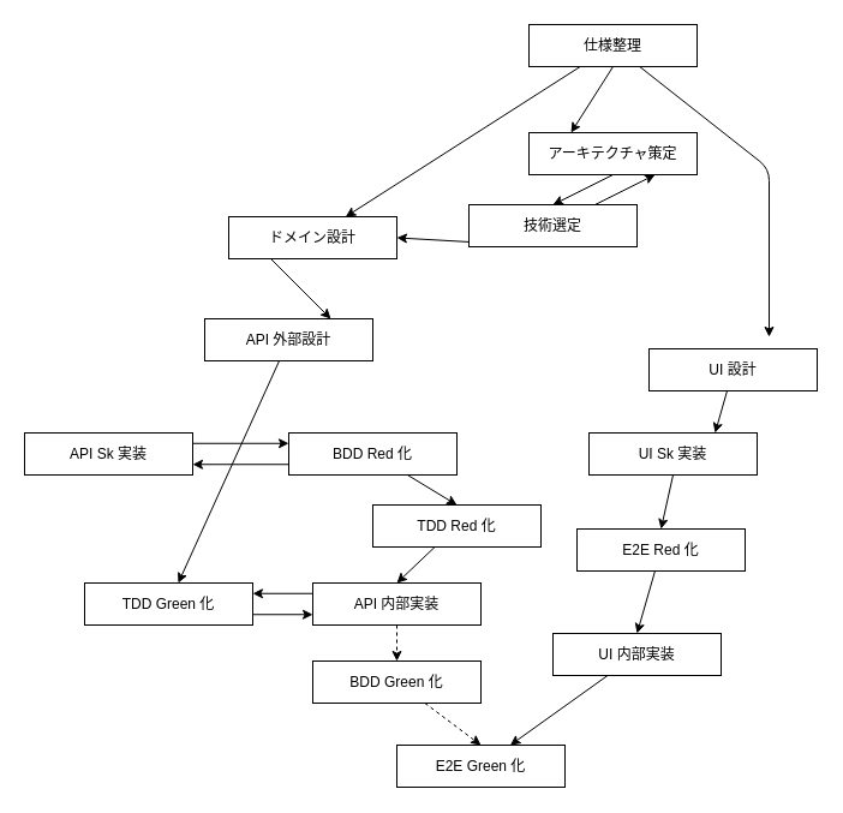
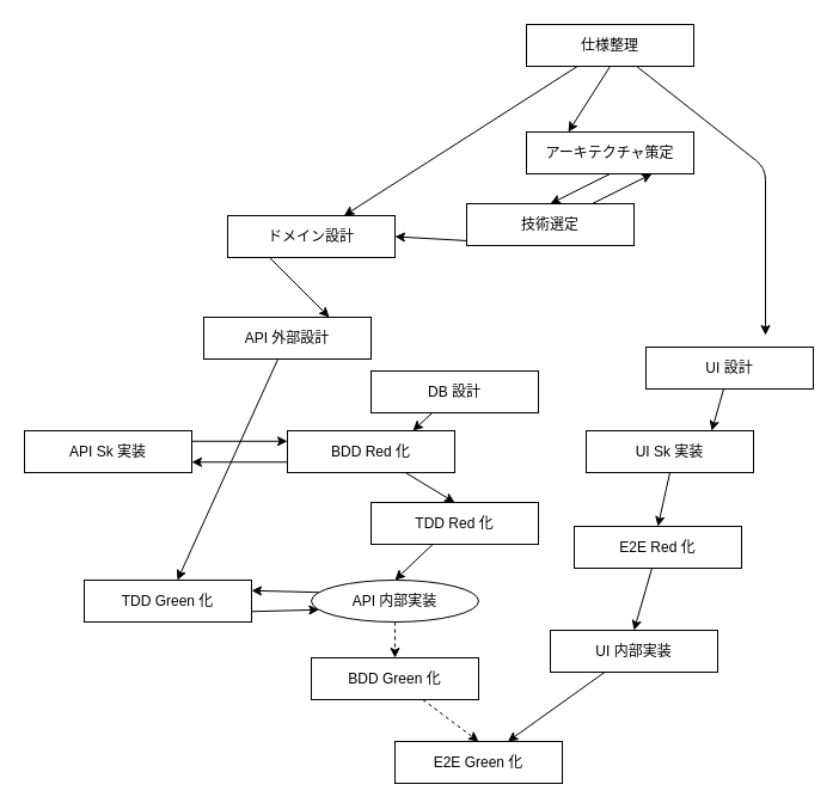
  <mxCell id="0" />
  <mxCell id="1" parent="0" />
  <mxCell id="2" style="edgeStyle=none;html=1;exitX=0;exitY=0.25;exitDx=0;exitDy=0;entryX=1;entryY=0.25;entryDx=0;entryDy=0;" edge="1" parent="1" source="4" target="15"><mxGeometry relative="1" as="geometry" /></mxCell>
  <mxCell id="3" style="edgeStyle=none;html=1;entryX=0.5;entryY=0;entryDx=0;entryDy=0;dashed=1;" edge="1" parent="1" source="4" target="12"><mxGeometry relative="1" as="geometry" /></mxCell>
- <mxCell id="4" value="API 内部実装" style="rounded=0;whiteSpace=wrap;html=1;" vertex="1" parent="1"><mxGeometry x="260" y="485" width="140" height="35" as="geometry" /></mxCell>
+ <mxCell id="4" value="API 内部実装" style="ellipse;whiteSpace=wrap;html=1;" vertex="1" parent="1"><mxGeometry x="260" y="485" width="140" height="35" as="geometry" /></mxCell>
  <mxCell id="5" style="edgeStyle=none;html=1;entryX=0.5;entryY=0;entryDx=0;entryDy=0;" edge="1" parent="1" source="6" target="4"><mxGeometry relative="1" as="geometry" /></mxCell>
  <mxCell id="6" value="TDD Red 化" style="rounded=0;whiteSpace=wrap;html=1;" vertex="1" parent="1"><mxGeometry x="310" y="420" width="140" height="35" as="geometry" /></mxCell>
  <mxCell id="7" style="edgeStyle=none;html=1;" edge="1" parent="1" source="8" target="13"><mxGeometry relative="1" as="geometry" /></mxCell>
  <mxCell id="8" value="UI 内部実装" style="rounded=0;whiteSpace=wrap;html=1;" vertex="1" parent="1"><mxGeometry x="460" y="527" width="140" height="35" as="geometry" /></mxCell>
  <mxCell id="9" style="edgeStyle=none;html=1;" edge="1" parent="1" source="10" target="15"><mxGeometry relative="1" as="geometry" /></mxCell>
  <mxCell id="10" value="API 外部設計" style="rounded=0;whiteSpace=wrap;html=1;" vertex="1" parent="1"><mxGeometry x="170" y="265" width="140" height="35" as="geometry" /></mxCell>
  <mxCell id="11" style="edgeStyle=none;html=1;entryX=0.5;entryY=0;entryDx=0;entryDy=0;dashed=1;" edge="1" parent="1" source="12" target="13"><mxGeometry relative="1" as="geometry" /></mxCell>
  <mxCell id="12" value="BDD Green 化" style="rounded=0;whiteSpace=wrap;html=1;" vertex="1" parent="1"><mxGeometry x="260" y="550" width="140" height="35" as="geometry" /></mxCell>
  <mxCell id="13" value="E2E Green 化" style="rounded=0;whiteSpace=wrap;html=1;" vertex="1" parent="1"><mxGeometry x="330" y="620" width="140" height="35" as="geometry" /></mxCell>
  <mxCell id="14" style="edgeStyle=none;html=1;exitX=1;exitY=0.75;exitDx=0;exitDy=0;entryX=0;entryY=0.75;entryDx=0;entryDy=0;" edge="1" parent="1" source="15" target="4"><mxGeometry relative="1" as="geometry" /></mxCell>
  <mxCell id="15" value="TDD Green 化" style="rounded=0;whiteSpace=wrap;html=1;" vertex="1" parent="1"><mxGeometry x="70" y="485" width="140" height="35" as="geometry" /></mxCell>
  <mxCell id="16" style="edgeStyle=none;html=1;exitX=1;exitY=0.25;exitDx=0;exitDy=0;entryX=0;entryY=0.25;entryDx=0;entryDy=0;" edge="1" parent="1" source="17" target="37"><mxGeometry relative="1" as="geometry" /></mxCell>
  <mxCell id="17" value="API Sk 実装" style="rounded=0;whiteSpace=wrap;html=1;" vertex="1" parent="1"><mxGeometry x="20" y="360" width="140" height="35" as="geometry" /></mxCell>
  <mxCell id="18" style="edgeStyle=none;html=1;exitX=0.5;exitY=1;exitDx=0;exitDy=0;entryX=0.5;entryY=0;entryDx=0;entryDy=0;" edge="1" parent="1" source="19" target="39"><mxGeometry relative="1" as="geometry" /></mxCell>
  <mxCell id="19" value="UI Sk 実装" style="rounded=0;whiteSpace=wrap;html=1;" vertex="1" parent="1"><mxGeometry x="490" y="360" width="140" height="35" as="geometry" /></mxCell>
+ <mxCell id="20" style="edgeStyle=none;html=1;entryX=0.75;entryY=0;entryDx=0;entryDy=0;" edge="1" parent="1" source="21" target="37"><mxGeometry relative="1" as="geometry" /></mxCell>
+ <mxCell id="21" value="DB 設計" style="rounded=0;whiteSpace=wrap;html=1;" vertex="1" parent="1"><mxGeometry x="310" y="310" width="140" height="35" as="geometry" /></mxCell>
  <mxCell id="22" style="edgeStyle=none;html=1;entryX=0.75;entryY=0;entryDx=0;entryDy=0;" edge="1" parent="1" source="23" target="19"><mxGeometry relative="1" as="geometry"><mxPoint x="525" y="360" as="targetPoint" /></mxGeometry></mxCell>
  <mxCell id="23" value="UI 設計" style="rounded=0;whiteSpace=wrap;html=1;" vertex="1" parent="1"><mxGeometry x="540" y="290" width="140" height="35" as="geometry" /></mxCell>
  <mxCell id="24" style="edgeStyle=none;html=1;entryX=0.75;entryY=0;entryDx=0;entryDy=0;exitX=0.25;exitY=1;exitDx=0;exitDy=0;" edge="1" parent="1" source="25" target="10"><mxGeometry relative="1" as="geometry" /></mxCell>
  <mxCell id="25" value="ドメイン設計" style="rounded=0;whiteSpace=wrap;html=1;" vertex="1" parent="1"><mxGeometry x="190" y="180" width="140" height="35" as="geometry" /></mxCell>
  <mxCell id="26" style="edgeStyle=none;html=1;exitX=0.75;exitY=0;exitDx=0;exitDy=0;entryX=0.75;entryY=1;entryDx=0;entryDy=0;" edge="1" parent="1" source="28" target="30"><mxGeometry relative="1" as="geometry" /></mxCell>
  <mxCell id="27" style="edgeStyle=none;html=1;exitX=0.5;exitY=1;exitDx=0;exitDy=0;entryX=1;entryY=0.5;entryDx=0;entryDy=0;" edge="1" parent="1" source="28" target="25"><mxGeometry relative="1" as="geometry" /></mxCell>
  <mxCell id="28" value="技術選定" style="rounded=0;whiteSpace=wrap;html=1;" vertex="1" parent="1"><mxGeometry x="390" y="170" width="140" height="35" as="geometry" /></mxCell>
  <mxCell id="29" style="edgeStyle=none;html=1;exitX=0.5;exitY=1;exitDx=0;exitDy=0;entryX=0.5;entryY=0;entryDx=0;entryDy=0;" edge="1" parent="1" source="30" target="28"><mxGeometry relative="1" as="geometry" /></mxCell>
  <mxCell id="30" value="アーキテクチャ策定" style="rounded=0;whiteSpace=wrap;html=1;" vertex="1" parent="1"><mxGeometry x="440" y="110" width="140" height="35" as="geometry" /></mxCell>
  <mxCell id="31" style="edgeStyle=none;html=1;exitX=0.5;exitY=1;exitDx=0;exitDy=0;entryX=0.25;entryY=0;entryDx=0;entryDy=0;" edge="1" parent="1" source="34" target="30"><mxGeometry relative="1" as="geometry" /></mxCell>
  <mxCell id="32" style="edgeStyle=none;html=1;" edge="1" parent="1" source="34" target="25"><mxGeometry relative="1" as="geometry" /></mxCell>
  <mxCell id="33" style="edgeStyle=none;html=1;" edge="1" parent="1" source="34"><mxGeometry relative="1" as="geometry"><mxPoint x="640" y="280" as="targetPoint" /><Array as="points"><mxPoint x="640" y="140" /></Array></mxGeometry></mxCell>
  <mxCell id="34" value="仕様整理" style="rounded=0;whiteSpace=wrap;html=1;" vertex="1" parent="1"><mxGeometry x="440" y="20" width="140" height="35" as="geometry" /></mxCell>
  <mxCell id="35" style="edgeStyle=none;html=1;exitX=0;exitY=0.75;exitDx=0;exitDy=0;entryX=1;entryY=0.75;entryDx=0;entryDy=0;" edge="1" parent="1" source="37" target="17"><mxGeometry relative="1" as="geometry" /></mxCell>
  <mxCell id="36" style="edgeStyle=none;html=1;entryX=0.5;entryY=0;entryDx=0;entryDy=0;" edge="1" parent="1" source="37" target="6"><mxGeometry relative="1" as="geometry" /></mxCell>
  <mxCell id="37" value="BDD Red 化" style="rounded=0;whiteSpace=wrap;html=1;" vertex="1" parent="1"><mxGeometry x="240" y="360" width="140" height="35" as="geometry" /></mxCell>
  <mxCell id="38" style="edgeStyle=none;html=1;entryX=0.5;entryY=0;entryDx=0;entryDy=0;" edge="1" parent="1" source="39" target="8"><mxGeometry relative="1" as="geometry" /></mxCell>
  <mxCell id="39" value="E2E Red 化" style="rounded=0;whiteSpace=wrap;html=1;" vertex="1" parent="1"><mxGeometry x="480" y="440" width="140" height="35" as="geometry" /></mxCell>
